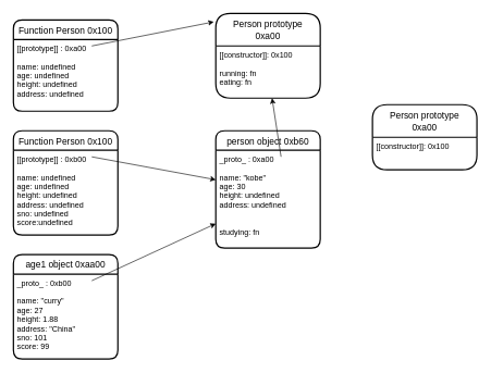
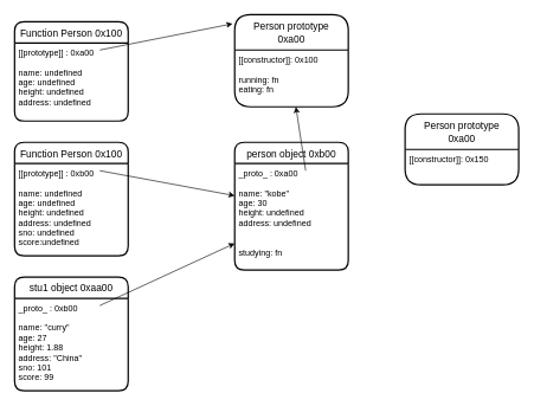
  <mxCell id="0" />
  <mxCell id="1" parent="0" />
  <mxCell id="2" value="Function Person 0x100" style="swimlane;childLayout=stackLayout;horizontal=1;startSize=30;horizontalStack=0;rounded=1;fontSize=14;fontStyle=0;strokeWidth=2;resizeParent=0;resizeLast=1;shadow=0;dashed=0;align=center;" parent="1" vertex="1"><mxGeometry x="20" y="30" width="160" height="140" as="geometry" /></mxCell>
  <mxCell id="3" value="" style="endArrow=classic;html=1;entryX=-0.019;entryY=0.1;entryDx=0;entryDy=0;entryPerimeter=0;" edge="1" parent="2" target="5"><mxGeometry width="50" height="50" relative="1" as="geometry"><mxPoint x="120" y="40" as="sourcePoint" /><mxPoint x="170" y="-10" as="targetPoint" /></mxGeometry></mxCell>
  <mxCell id="4" value="[[prototype]] : 0xa00&#10;&#10;name: undefined&#10;age: undefined&#10;height: undefined&#10;address: undefined" style="align=left;strokeColor=none;fillColor=none;spacingLeft=4;fontSize=12;verticalAlign=top;resizable=0;rotatable=0;part=1;" parent="2" vertex="1"><mxGeometry y="30" width="160" height="110" as="geometry" /></mxCell>
  <mxCell id="5" value="Person prototype&#10;0xa00" style="swimlane;childLayout=stackLayout;horizontal=1;startSize=50;horizontalStack=0;rounded=1;fontSize=14;fontStyle=0;strokeWidth=2;resizeParent=0;resizeLast=1;shadow=0;dashed=0;align=center;" vertex="1" parent="1"><mxGeometry x="330" y="20" width="160" height="130" as="geometry" /></mxCell>
  <mxCell id="6" value="[[constructor]]: 0x100&#10;&#10;running: fn&#10;eating: fn" style="align=left;strokeColor=none;fillColor=none;spacingLeft=4;fontSize=12;verticalAlign=top;resizable=0;rotatable=0;part=1;" vertex="1" parent="5"><mxGeometry y="50" width="160" height="80" as="geometry" /></mxCell>
  <mxCell id="7" value="Function Person 0x100" style="swimlane;childLayout=stackLayout;horizontal=1;startSize=30;horizontalStack=0;rounded=1;fontSize=14;fontStyle=0;strokeWidth=2;resizeParent=0;resizeLast=1;shadow=0;dashed=0;align=center;" vertex="1" parent="1"><mxGeometry x="20" y="200" width="160" height="160" as="geometry" /></mxCell>
  <mxCell id="8" value="" style="endArrow=classic;html=1;" edge="1" parent="7" target="12"><mxGeometry width="50" height="50" relative="1" as="geometry"><mxPoint x="120" y="40" as="sourcePoint" /><mxPoint x="170" y="-10" as="targetPoint" /></mxGeometry></mxCell>
  <mxCell id="9" value="[[prototype]] : 0xb00&#10;&#10;name: undefined&#10;age: undefined&#10;height: undefined&#10;address: undefined&#10;sno: undefined&#10;score:undefined" style="align=left;strokeColor=none;fillColor=none;spacingLeft=4;fontSize=12;verticalAlign=top;resizable=0;rotatable=0;part=1;" vertex="1" parent="7"><mxGeometry y="30" width="160" height="130" as="geometry" /></mxCell>
  <mxCell id="10" value="Person prototype&#10;0xa00" style="swimlane;childLayout=stackLayout;horizontal=1;startSize=50;horizontalStack=0;rounded=1;fontSize=14;fontStyle=0;strokeWidth=2;resizeParent=0;resizeLast=1;shadow=0;dashed=0;align=center;" vertex="1" parent="1"><mxGeometry x="570" y="160" width="160" height="100" as="geometry" /></mxCell>
- <mxCell id="11" value="[[constructor]]: 0x100" style="align=left;strokeColor=none;fillColor=none;spacingLeft=4;fontSize=12;verticalAlign=top;resizable=0;rotatable=0;part=1;" vertex="1" parent="10"><mxGeometry y="50" width="160" height="50" as="geometry" /></mxCell>
- <mxCell id="12" value="person object 0xb60" style="swimlane;childLayout=stackLayout;horizontal=1;startSize=30;horizontalStack=0;rounded=1;fontSize=14;fontStyle=0;strokeWidth=2;resizeParent=0;resizeLast=1;shadow=0;dashed=0;align=center;" vertex="1" parent="1"><mxGeometry x="330" y="200" width="160" height="180" as="geometry" /></mxCell>
+ <mxCell id="11" value="[[constructor]]: 0x150" style="align=left;strokeColor=none;fillColor=none;spacingLeft=4;fontSize=12;verticalAlign=top;resizable=0;rotatable=0;part=1;" vertex="1" parent="10"><mxGeometry y="50" width="160" height="50" as="geometry" /></mxCell>
+ <mxCell id="12" value="person object 0xb00" style="swimlane;childLayout=stackLayout;horizontal=1;startSize=30;horizontalStack=0;rounded=1;fontSize=14;fontStyle=0;strokeWidth=2;resizeParent=0;resizeLast=1;shadow=0;dashed=0;align=center;" vertex="1" parent="1"><mxGeometry x="330" y="200" width="160" height="180" as="geometry" /></mxCell>
  <mxCell id="13" value="" style="endArrow=classic;html=1;" edge="1" parent="12" target="6"><mxGeometry width="50" height="50" relative="1" as="geometry"><mxPoint x="100" y="40" as="sourcePoint" /><mxPoint x="150" y="-10" as="targetPoint" /></mxGeometry></mxCell>
  <mxCell id="14" value="_proto_ : 0xa00&#10;&#10;name: &quot;kobe&quot;&#10;age: 30&#10;height: undefined&#10;address: undefined&#10;&#10;&#10;studying: fn" style="align=left;strokeColor=none;fillColor=none;spacingLeft=4;fontSize=12;verticalAlign=top;resizable=0;rotatable=0;part=1;" vertex="1" parent="12"><mxGeometry y="30" width="160" height="150" as="geometry" /></mxCell>
- <mxCell id="15" value="age1 object 0xaa00" style="swimlane;childLayout=stackLayout;horizontal=1;startSize=30;horizontalStack=0;rounded=1;fontSize=14;fontStyle=0;strokeWidth=2;resizeParent=0;resizeLast=1;shadow=0;dashed=0;align=center;" vertex="1" parent="1"><mxGeometry x="20" y="390" width="160" height="160" as="geometry" /></mxCell>
+ <mxCell id="15" value="stu1 object 0xaa00" style="swimlane;childLayout=stackLayout;horizontal=1;startSize=30;horizontalStack=0;rounded=1;fontSize=14;fontStyle=0;strokeWidth=2;resizeParent=0;resizeLast=1;shadow=0;dashed=0;align=center;" vertex="1" parent="1"><mxGeometry x="20" y="390" width="160" height="160" as="geometry" /></mxCell>
  <mxCell id="16" value="" style="endArrow=classic;html=1;entryX=0;entryY=0.75;entryDx=0;entryDy=0;" edge="1" parent="15" target="14"><mxGeometry width="50" height="50" relative="1" as="geometry"><mxPoint x="120" y="40" as="sourcePoint" /><mxPoint x="170" y="-10" as="targetPoint" /></mxGeometry></mxCell>
  <mxCell id="17" value="_proto_ : 0xb00&#10;&#10;name: &quot;curry&quot;&#10;age: 27&#10;height: 1.88&#10;address: &quot;China&quot;&#10;sno: 101&#10;score: 99" style="align=left;strokeColor=none;fillColor=none;spacingLeft=4;fontSize=12;verticalAlign=top;resizable=0;rotatable=0;part=1;" vertex="1" parent="15"><mxGeometry y="30" width="160" height="130" as="geometry" /></mxCell>
